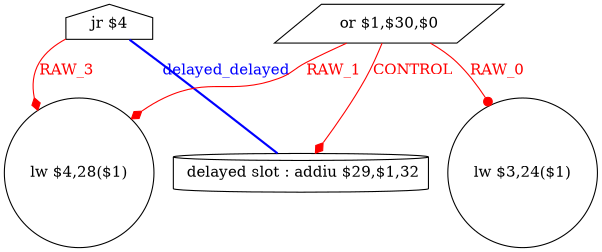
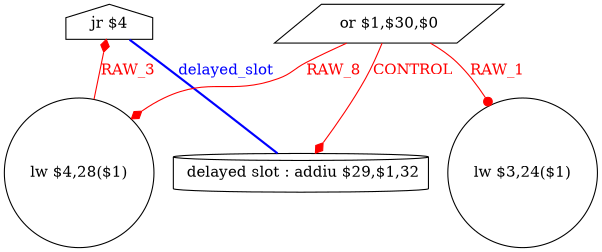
  digraph {
    node [shape=circle]
    edge [color=red fontcolor=red arrowhead=diamond]
    n1 [label=" delayed slot : addiu $29,$1,32" shape=cylinder]
    n2 [label="jr $4" shape=house]
    n3 [label="or $1,$30,$0" shape=parallelogram]
    n4 [label="lw $4,28($1)"]
    n5 [label="lw $3,24($1)"]
-   n2 -> n1 [color=blue dir=none fontcolor=blue label=delayed_delayed style=bold arrowhead=""]
+   n2 -> n1 [color=blue dir=none fontcolor=blue label=delayed_slot style=bold arrowhead=""]
    n3 -> n1 [label=CONTROL]
-   n3 -> n4 [label=RAW_1]
-   n3 -> n5 [arrowhead=dot label=RAW_0]
-   n2 -> n4 [label=RAW_3]
+   n3 -> n4 [label=RAW_8]
+   n3 -> n5 [arrowhead=dot label=RAW_1]
+   n4 -> n2 [label=RAW_3]
  }
